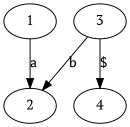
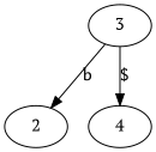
  digraph {
    clock_dimensions=1
    fontname="PT Serif"
    param_dimensions=1
    node [fontname="PT Serif" init=0 match=0]
    edge [fontname="PT Serif"]
-   1 [init=1]
    2
    3
    4 [match=1]
-   1 -> 2 [label=a reset="{0}"]
    3 -> 2 [guard="{x0 < p0}" label=b]
    3 -> 4 [label="$"]
  }
